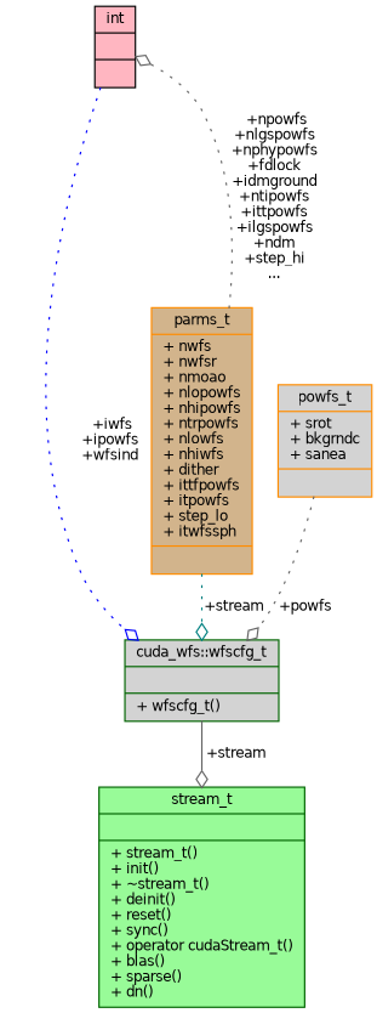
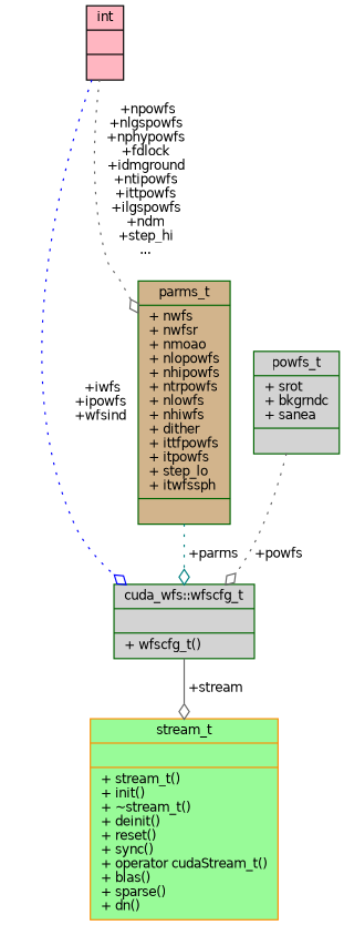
  digraph {
    node [color=darkgreen fillcolor=lightgrey fontname=Helvetica fontsize=10 shape=record style=filled]
    edge [arrowhead=odiamond color=gray40 fontname=Helvetica fontsize=10 labelfontname=Helvetica labelfontsize=10 style=dotted]
    n1 [fontcolor=black height=0.2 label="{cuda_wfs::wfscfg_t\n||+ wfscfg_t()\l}" width=0.4]
-   n2 [fillcolor=palegreen height=0.2 label="{stream_t\n||+ stream_t()\l+ init()\l+ ~stream_t()\l+ deinit()\l+ reset()\l+ sync()\l+ operator cudaStream_t()\l+ blas()\l+ sparse()\l+ dn()\l}" width=0.4]
+   n2 [color=darkorange fillcolor=palegreen height=0.2 label="{stream_t\n||+ stream_t()\l+ init()\l+ ~stream_t()\l+ deinit()\l+ reset()\l+ sync()\l+ operator cudaStream_t()\l+ blas()\l+ sparse()\l+ dn()\l}" width=0.4]
    n3 [color=black fillcolor=lightpink height=0.2 label="{int\n||}" width=0.4]
-   n4 [color=darkorange fillcolor=tan height=0.2 label="{parms_t\n|+ nwfs\l+ nwfsr\l+ nmoao\l+ nlopowfs\l+ nhipowfs\l+ ntrpowfs\l+ nlowfs\l+ nhiwfs\l+ dither\l+ ittfpowfs\l+ itpowfs\l+ step_lo\l+ itwfssph\l|}" width=0.4]
-   n5 [color=darkorange height=0.2 label="{powfs_t\n|+ srot\l+ bkgrndc\l+ sanea\l|}" width=0.4]
+   n4 [fillcolor=tan height=0.2 label="{parms_t\n|+ nwfs\l+ nwfsr\l+ nmoao\l+ nlopowfs\l+ nhipowfs\l+ ntrpowfs\l+ nlowfs\l+ nhiwfs\l+ dither\l+ ittfpowfs\l+ itpowfs\l+ step_lo\l+ itwfssph\l|}" width=0.4]
+   n5 [height=0.2 label="{powfs_t\n|+ srot\l+ bkgrndc\l+ sanea\l|}" width=0.4]
    n1 -> n2 [label=" +stream" style=solid]
    n3 -> n1 [color=blue label=" +iwfs\n+ipowfs\n+wfsind"]
-   n4 -> n3 [label=" +npowfs\n+nlgspowfs\n+nphypowfs\n+fdlock\n+idmground\n+ntipowfs\n+ittpowfs\n+ilgspowfs\n+ndm\n+step_hi\n..."]
-   n4 -> n1 [color=teal label=" +stream"]
+   n3 -> n4 [label=" +npowfs\n+nlgspowfs\n+nphypowfs\n+fdlock\n+idmground\n+ntipowfs\n+ittpowfs\n+ilgspowfs\n+ndm\n+step_hi\n..."]
+   n4 -> n1 [color=teal label=" +parms"]
    n5 -> n1 [label=" +powfs"]
  }
